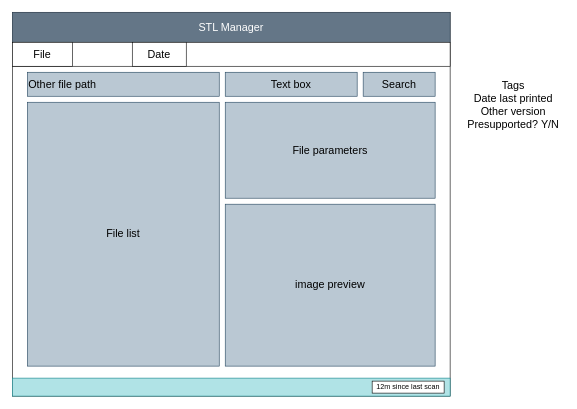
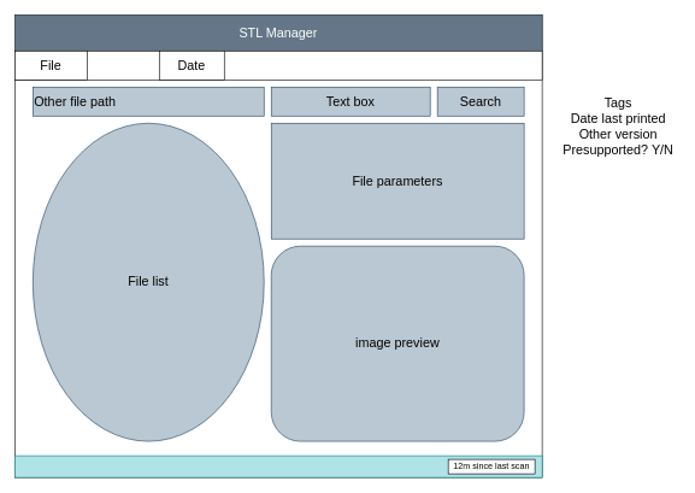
  <mxCell id="0" />
  <mxCell id="1" parent="0" />
  <mxCell id="2" value="" style="rounded=0;whiteSpace=wrap;html=1;" parent="1" vertex="1"><mxGeometry x="20" y="20" width="730" height="640" as="geometry" /></mxCell>
  <mxCell id="3" value="&lt;font style=&quot;font-size: 18px;&quot;&gt;STL Manager&lt;/font&gt;" style="rounded=0;whiteSpace=wrap;html=1;fillColor=#647687;fontColor=#ffffff;strokeColor=#314354;" parent="1" vertex="1"><mxGeometry x="20" y="20" width="730" height="50" as="geometry" /></mxCell>
- <mxCell id="4" value="File list" style="rounded=0;whiteSpace=wrap;html=1;fontSize=18;fillColor=#bac8d3;strokeColor=#23445d;" parent="1" vertex="1"><mxGeometry x="45" y="170" width="320" height="440" as="geometry" /></mxCell>
+ <mxCell id="4" value="File list" style="ellipse;whiteSpace=wrap;html=1;fontSize=18;fillColor=#bac8d3;strokeColor=#23445d;" parent="1" vertex="1"><mxGeometry x="45" y="170" width="320" height="440" as="geometry" /></mxCell>
  <mxCell id="5" value="Other file path" style="rounded=0;whiteSpace=wrap;html=1;fontSize=18;align=left;fillColor=#bac8d3;strokeColor=#23445d;" parent="1" vertex="1"><mxGeometry x="45" y="120" width="320" height="40" as="geometry" /></mxCell>
  <mxCell id="6" value="File parameters" style="rounded=0;whiteSpace=wrap;html=1;fontSize=18;fillColor=#bac8d3;strokeColor=#23445d;" parent="1" vertex="1"><mxGeometry x="375" y="170" width="350" height="160" as="geometry" /></mxCell>
- <mxCell id="7" value="image preview" style="rounded=0;whiteSpace=wrap;html=1;fontSize=18;fillColor=#bac8d3;strokeColor=#23445d;" parent="1" vertex="1"><mxGeometry x="375" y="340" width="350" height="270" as="geometry" /></mxCell>
+ <mxCell id="7" value="image preview" style="whiteSpace=wrap;html=1;fontSize=18;fillColor=#bac8d3;strokeColor=#23445d;rounded=1;" parent="1" vertex="1"><mxGeometry x="375" y="340" width="350" height="270" as="geometry" /></mxCell>
  <mxCell id="8" value="Text box" style="rounded=0;whiteSpace=wrap;html=1;fontSize=18;fillColor=#bac8d3;strokeColor=#23445d;" parent="1" vertex="1"><mxGeometry x="375" y="120" width="220" height="40" as="geometry" /></mxCell>
  <mxCell id="9" value="Tags&lt;br&gt;Date last printed&lt;br&gt;Other version&lt;br&gt;Presupported? Y/N" style="text;html=1;align=center;verticalAlign=middle;resizable=0;points=[];autosize=1;strokeColor=none;fillColor=none;fontSize=18;" parent="1" vertex="1"><mxGeometry x="770" y="130" width="170" height="90" as="geometry" /></mxCell>
  <mxCell id="10" value="Search" style="rounded=0;whiteSpace=wrap;html=1;fontSize=18;fillColor=#bac8d3;strokeColor=#23445d;" parent="1" vertex="1"><mxGeometry x="605" y="120" width="120" height="40" as="geometry" /></mxCell>
  <mxCell id="11" value="" style="rounded=0;whiteSpace=wrap;html=1;fontSize=18;" parent="1" vertex="1"><mxGeometry x="20" y="70" width="730" height="40" as="geometry" /></mxCell>
  <mxCell id="12" value="File" style="rounded=0;whiteSpace=wrap;html=1;fontSize=18;" parent="1" vertex="1"><mxGeometry x="20" y="70" width="100" height="40" as="geometry" /></mxCell>
  <mxCell id="13" value="Date" style="rounded=0;whiteSpace=wrap;html=1;fontSize=18;" parent="1" vertex="1"><mxGeometry x="220" y="70" width="90" height="40" as="geometry" /></mxCell>
  <mxCell id="14" value="" style="rounded=0;whiteSpace=wrap;html=1;fillColor=#b0e3e6;strokeColor=#0e8088;" vertex="1" parent="1"><mxGeometry x="20" y="630" width="730" height="30" as="geometry" /></mxCell>
  <mxCell id="15" value="12m since last scan" style="rounded=0;whiteSpace=wrap;html=1;" vertex="1" parent="1"><mxGeometry x="620" y="635" width="120" height="20" as="geometry" /></mxCell>
